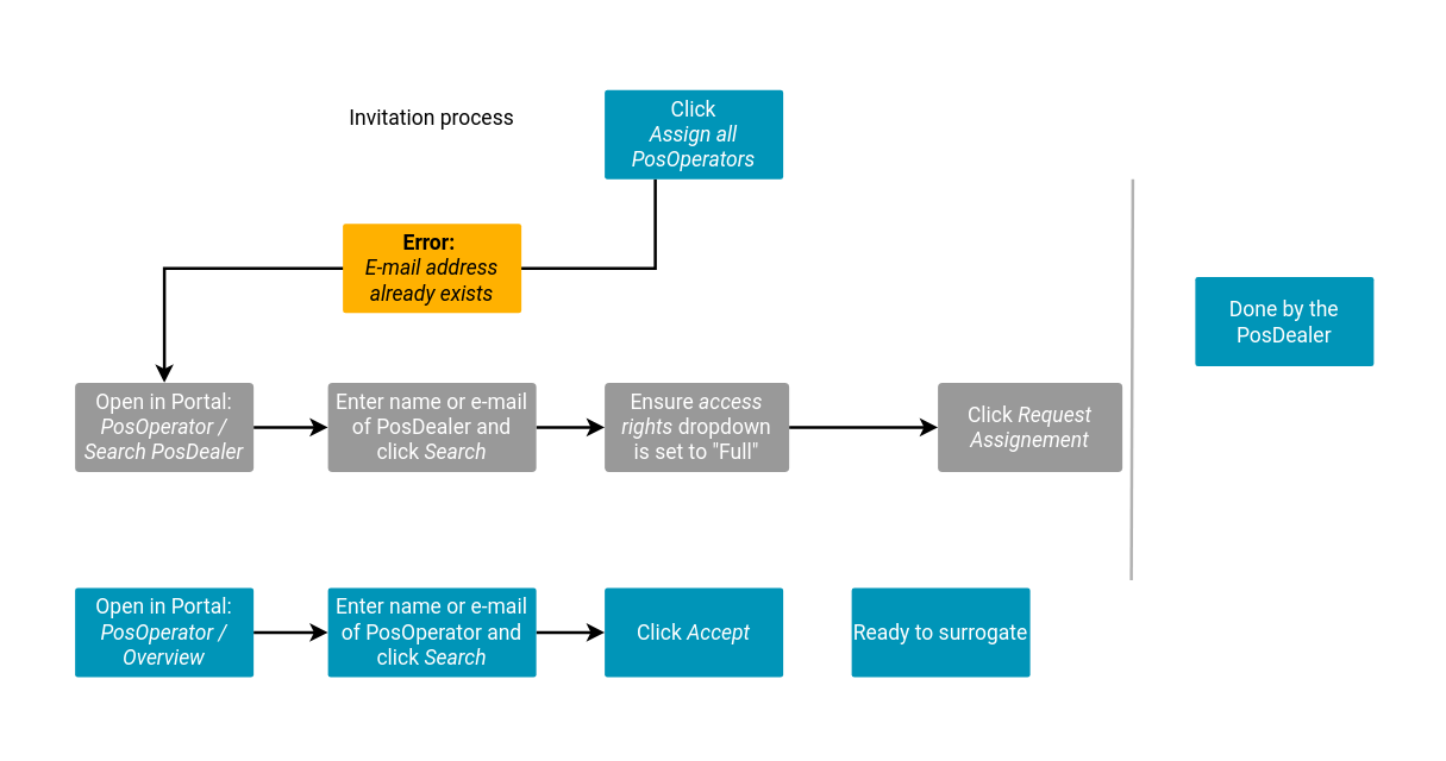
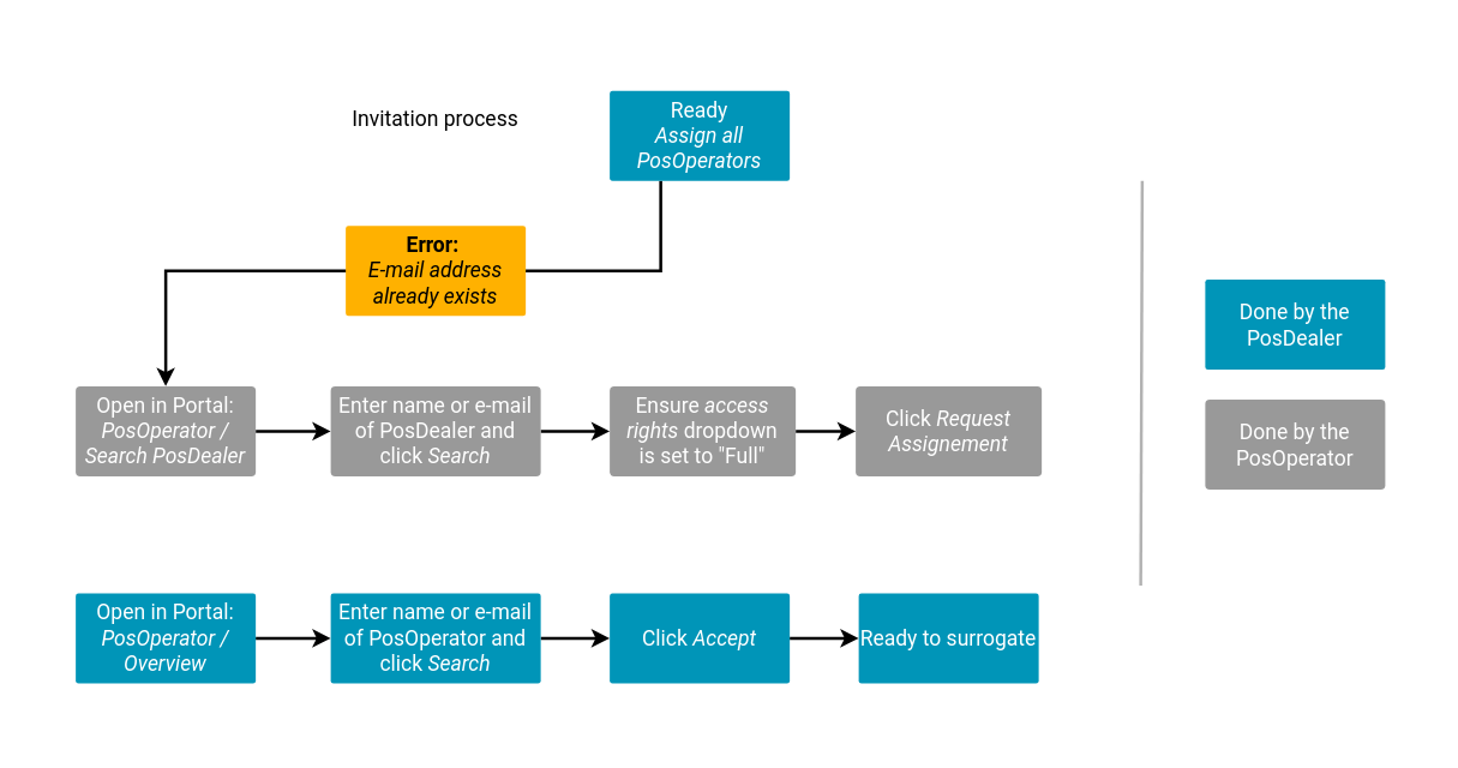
  <mxCell id="0" />
  <mxCell id="1" parent="0" />
  <mxCell id="2" value="" style="rounded=0;whiteSpace=wrap;html=1;strokeColor=none;" parent="1" vertex="1"><mxGeometry x="20" width="930" height="470" as="geometry" y="20" /></mxCell>
  <mxCell id="3" style="edgeStyle=orthogonalEdgeStyle;rounded=0;orthogonalLoop=1;jettySize=auto;html=1;strokeWidth=2;" parent="1" source="4" target="6" edge="1"><mxGeometry relative="1" as="geometry"><Array as="points"><mxPoint x="440" y="180" /><mxPoint x="110" y="180" /></Array></mxGeometry></mxCell>
- <mxCell id="4" value="Click&lt;br style=&quot;font-size: 14px;&quot;&gt;&lt;i style=&quot;font-size: 14px;&quot;&gt;Assign all PosOperators&lt;/i&gt;" style="whiteSpace=wrap;html=1;rounded=1;fontFamily=Roboto;fontSize=14;fontColor=#FFFFFF;strokeColor=none;fillColor=#0095B8;strokeWidth=2;arcSize=3;" parent="1" vertex="1"><mxGeometry x="406" y="60" width="120" height="60" as="geometry" /></mxCell>
+ <mxCell id="4" value="Ready&lt;br style=&quot;font-size: 14px;&quot;&gt;&lt;i style=&quot;font-size: 14px;&quot;&gt;Assign all PosOperators&lt;/i&gt;" style="whiteSpace=wrap;html=1;rounded=1;fontFamily=Roboto;fontSize=14;fontColor=#FFFFFF;strokeColor=none;fillColor=#0095B8;strokeWidth=2;arcSize=3;" parent="1" vertex="1"><mxGeometry x="406" y="60" width="120" height="60" as="geometry" /></mxCell>
  <mxCell id="5" value="" style="edgeStyle=orthogonalEdgeStyle;rounded=0;orthogonalLoop=1;jettySize=auto;html=1;strokeWidth=2;" parent="1" source="6" target="8" edge="1"><mxGeometry relative="1" as="geometry" /></mxCell>
  <mxCell id="6" value="&lt;span style=&quot;font-weight: normal; font-size: 14px;&quot;&gt;Open in Portal:&lt;br&gt;&lt;i&gt;PosOperator / Search PosDealer&lt;/i&gt;&lt;br&gt;&lt;/span&gt;" style="whiteSpace=wrap;html=1;rounded=1;fontFamily=Roboto;fontSize=14;fontColor=#FFFFFF;fontStyle=1;strokeColor=none;strokeWidth=2;arcSize=5;fillColor=#999999;" parent="1" vertex="1"><mxGeometry x="50" y="257" width="120" height="60" as="geometry" /></mxCell>
  <mxCell id="7" value="" style="edgeStyle=orthogonalEdgeStyle;rounded=0;orthogonalLoop=1;jettySize=auto;html=1;strokeWidth=2;" parent="1" source="8" target="10" edge="1"><mxGeometry relative="1" as="geometry" /></mxCell>
  <mxCell id="8" value="&lt;span style=&quot;font-weight: normal; font-size: 14px;&quot;&gt;Enter name or e-mail of PosDealer and click &lt;i&gt;Search&lt;/i&gt;&lt;/span&gt;" style="whiteSpace=wrap;html=1;rounded=1;fontFamily=Roboto;fontSize=14;fontColor=#FFFFFF;fontStyle=1;strokeColor=none;strokeWidth=2;fillColor=#999999;arcSize=5;" parent="1" vertex="1"><mxGeometry x="220" y="257" width="140" height="60" as="geometry" /></mxCell>
  <mxCell id="9" value="" style="edgeStyle=orthogonalEdgeStyle;rounded=0;orthogonalLoop=1;jettySize=auto;html=1;fontFamily=Helvetica;fontSource=https%3A%2F%2Ffonts.googleapis.com%2Fcss%3Ffamily%3DRoboto;fontSize=11;fontColor=default;strokeWidth=2;" edge="1" parent="1" source="10" target="19"><mxGeometry relative="1" as="geometry" /></mxCell>
  <mxCell id="10" value="&lt;span style=&quot;font-weight: normal; font-size: 14px;&quot;&gt;Ensure &lt;i&gt;access rights&lt;/i&gt;&amp;nbsp;dropdown &lt;br&gt;is set to &quot;Full&quot;&lt;/span&gt;" style="whiteSpace=wrap;html=1;rounded=1;fontFamily=Roboto;fontSize=14;fontColor=#FFFFFF;fontStyle=1;strokeColor=none;strokeWidth=2;fillColor=#999999;arcSize=5;" parent="1" vertex="1"><mxGeometry x="406" y="257" width="124" height="60" as="geometry" /></mxCell>
  <mxCell id="11" value="" style="edgeStyle=orthogonalEdgeStyle;rounded=0;orthogonalLoop=1;jettySize=auto;html=1;fontFamily=Roboto;fontSource=https%3A%2F%2Ffonts.googleapis.com%2Fcss%3Ffamily%3DRoboto;fontSize=10;fontColor=#FFFFFF;strokeWidth=2;exitX=1;exitY=0.5;exitDx=0;exitDy=0;" parent="1" source="20" edge="1"><mxGeometry relative="1" as="geometry"><mxPoint x="170" y="425" as="sourcePoint" /><mxPoint x="220" y="425" as="targetPoint" /></mxGeometry></mxCell>
  <mxCell id="12" value="" style="edgeStyle=orthogonalEdgeStyle;rounded=0;orthogonalLoop=1;jettySize=auto;html=1;fontFamily=Roboto;fontSource=https%3A%2F%2Ffonts.googleapis.com%2Fcss%3Ffamily%3DRoboto;fontSize=10;fontColor=#FFFFFF;strokeWidth=2;" edge="1" parent="1" source="13" target="22"><mxGeometry relative="1" as="geometry" /></mxCell>
  <mxCell id="13" value="&lt;span style=&quot;&quot;&gt;Enter name or e-mail of PosOperator and click&amp;nbsp;&lt;/span&gt;&lt;i style=&quot;&quot;&gt;Search&lt;/i&gt;" style="whiteSpace=wrap;html=1;fontSize=14;fontFamily=Roboto;fillColor=#0095B8;strokeColor=none;fontColor=#FFFFFF;rounded=1;strokeWidth=2;arcSize=3;" parent="1" vertex="1"><mxGeometry x="220" y="395" width="140" height="60" as="geometry" /></mxCell>
  <mxCell id="14" value="Done by the PosDealer" style="whiteSpace=wrap;html=1;fontSize=14;fontFamily=Roboto;fillColor=#0095B8;strokeColor=none;fontColor=#FFFFFF;rounded=1;strokeWidth=2;arcSize=3;" parent="1" vertex="1"><mxGeometry x="803" y="185.88" width="120" height="60" as="geometry" /></mxCell>
+ <mxCell id="15" value="&lt;span style=&quot;font-weight: normal; font-size: 14px;&quot;&gt;Done by the PosOperator&lt;/span&gt;" style="whiteSpace=wrap;html=1;rounded=1;fontFamily=Roboto;fontSize=14;fontColor=#FFFFFF;fontStyle=1;strokeColor=none;strokeWidth=2;fillColor=#999999;arcSize=5;" parent="1" vertex="1"><mxGeometry x="803" y="265.88" width="120" height="60" as="geometry" /></mxCell>
  <mxCell id="16" value="" style="endArrow=none;html=1;rounded=0;fontFamily=Roboto;fontSource=https%3A%2F%2Ffonts.googleapis.com%2Fcss%3Ffamily%3DRoboto;fontSize=13;fontColor=#FFFFFF;strokeWidth=2;textOpacity=50;opacity=30;" parent="1" edge="1"><mxGeometry width="50" height="50" relative="1" as="geometry"><mxPoint x="760" y="389.88" as="sourcePoint" /><mxPoint x="761" y="120.13" as="targetPoint" /></mxGeometry></mxCell>
  <mxCell id="17" value="Invitation process" style="text;html=1;strokeColor=none;fillColor=none;align=center;verticalAlign=middle;whiteSpace=wrap;rounded=0;fontFamily=Roboto;fontSource=https%3A%2F%2Ffonts.googleapis.com%2Fcss%3Ffamily%3DRoboto;fontSize=14;" vertex="1" parent="1"><mxGeometry x="230" y="64" width="120" height="30" as="geometry" /></mxCell>
  <mxCell id="18" value="&lt;b&gt;Error:&amp;nbsp;&lt;/b&gt;&lt;br&gt;&lt;i&gt;E-mail address already exists&lt;/i&gt;" style="rounded=1;whiteSpace=wrap;html=1;fontFamily=Roboto;fontSource=https%3A%2F%2Ffonts.googleapis.com%2Fcss%3Ffamily%3DRoboto;fontSize=14;fillColor=#FFB100;strokeColor=none;fontColor=#000000;strokeWidth=2;arcSize=3;" vertex="1" parent="1"><mxGeometry x="230" y="150" width="120" height="60" as="geometry" /></mxCell>
- <mxCell id="19" value="&lt;span style=&quot;font-weight: 400;&quot;&gt;Click&amp;nbsp;&lt;/span&gt;&lt;span style=&quot;font-weight: normal;&quot;&gt;&lt;i&gt;Request Assignement&lt;/i&gt;&lt;/span&gt;" style="whiteSpace=wrap;html=1;rounded=1;fontFamily=Roboto;fontSize=14;fontColor=#FFFFFF;fontStyle=1;strokeColor=none;strokeWidth=2;fillColor=#999999;arcSize=5;" vertex="1" parent="1"><mxGeometry x="630" y="257" width="124" height="60" as="geometry" /></mxCell>
+ <mxCell id="19" value="&lt;span style=&quot;font-weight: 400;&quot;&gt;Click&amp;nbsp;&lt;/span&gt;&lt;span style=&quot;font-weight: normal;&quot;&gt;&lt;i&gt;Request Assignement&lt;/i&gt;&lt;/span&gt;" style="whiteSpace=wrap;html=1;rounded=1;fontFamily=Roboto;fontSize=14;fontColor=#FFFFFF;fontStyle=1;strokeColor=none;strokeWidth=2;fillColor=#999999;arcSize=5;" vertex="1" parent="1"><mxGeometry x="570" y="257" width="124" height="60" as="geometry" /></mxCell>
  <mxCell id="20" value="&lt;font style=&quot;font-size: 14px;&quot;&gt;Open in Portal:&lt;br style=&quot;font-size: 14px;&quot;&gt;&lt;i style=&quot;font-size: 14px;&quot;&gt;PosOperator / Overview&lt;/i&gt;&lt;/font&gt;" style="whiteSpace=wrap;html=1;rounded=1;fontFamily=Roboto;fontSize=14;fontColor=#FFFFFF;strokeColor=none;fillColor=#0095B8;strokeWidth=2;arcSize=3;imageHeight=24;" vertex="1" parent="1"><mxGeometry x="50" y="395" width="120" height="60" as="geometry" /></mxCell>
+ <mxCell id="21" value="" style="edgeStyle=orthogonalEdgeStyle;rounded=0;orthogonalLoop=1;jettySize=auto;html=1;fontFamily=Roboto;fontSource=https%3A%2F%2Ffonts.googleapis.com%2Fcss%3Ffamily%3DRoboto;fontSize=10;fontColor=#FFFFFF;strokeWidth=2;" edge="1" parent="1" source="22" target="23"><mxGeometry relative="1" as="geometry" /></mxCell>
  <mxCell id="22" value="Click &lt;i&gt;Accept&lt;/i&gt;" style="whiteSpace=wrap;html=1;rounded=1;fontFamily=Roboto;fontSize=14;fontColor=#FFFFFF;strokeColor=none;fillColor=#0095B8;strokeWidth=2;arcSize=3;imageHeight=24;" vertex="1" parent="1"><mxGeometry x="406" y="395" width="120" height="60" as="geometry" /></mxCell>
  <mxCell id="23" value="Ready to surrogate" style="whiteSpace=wrap;html=1;fontSize=14;fontFamily=Roboto;fillColor=#0095B8;strokeColor=none;fontColor=#FFFFFF;rounded=1;strokeWidth=2;arcSize=3;" vertex="1" parent="1"><mxGeometry x="572" y="395" width="120" height="60" as="geometry" /></mxCell>
